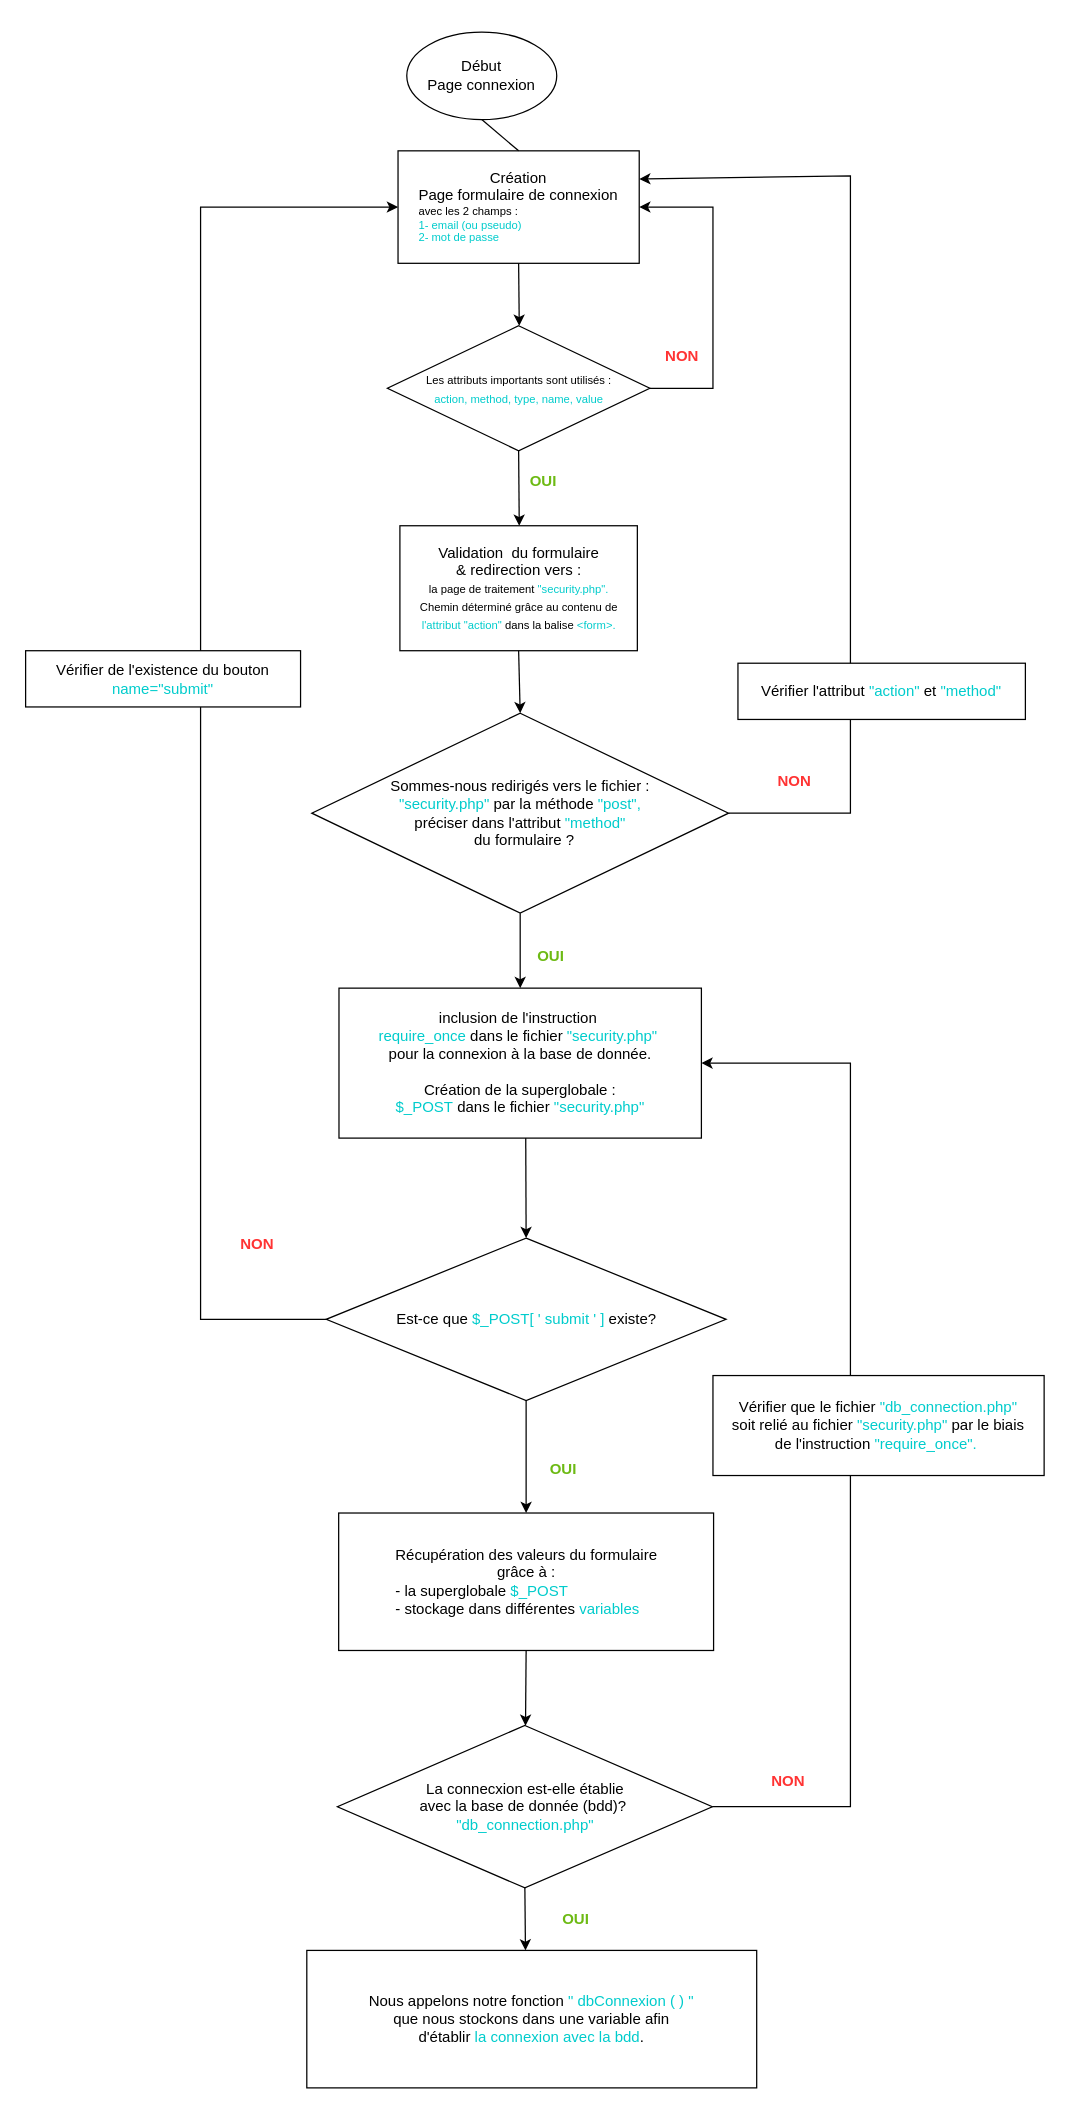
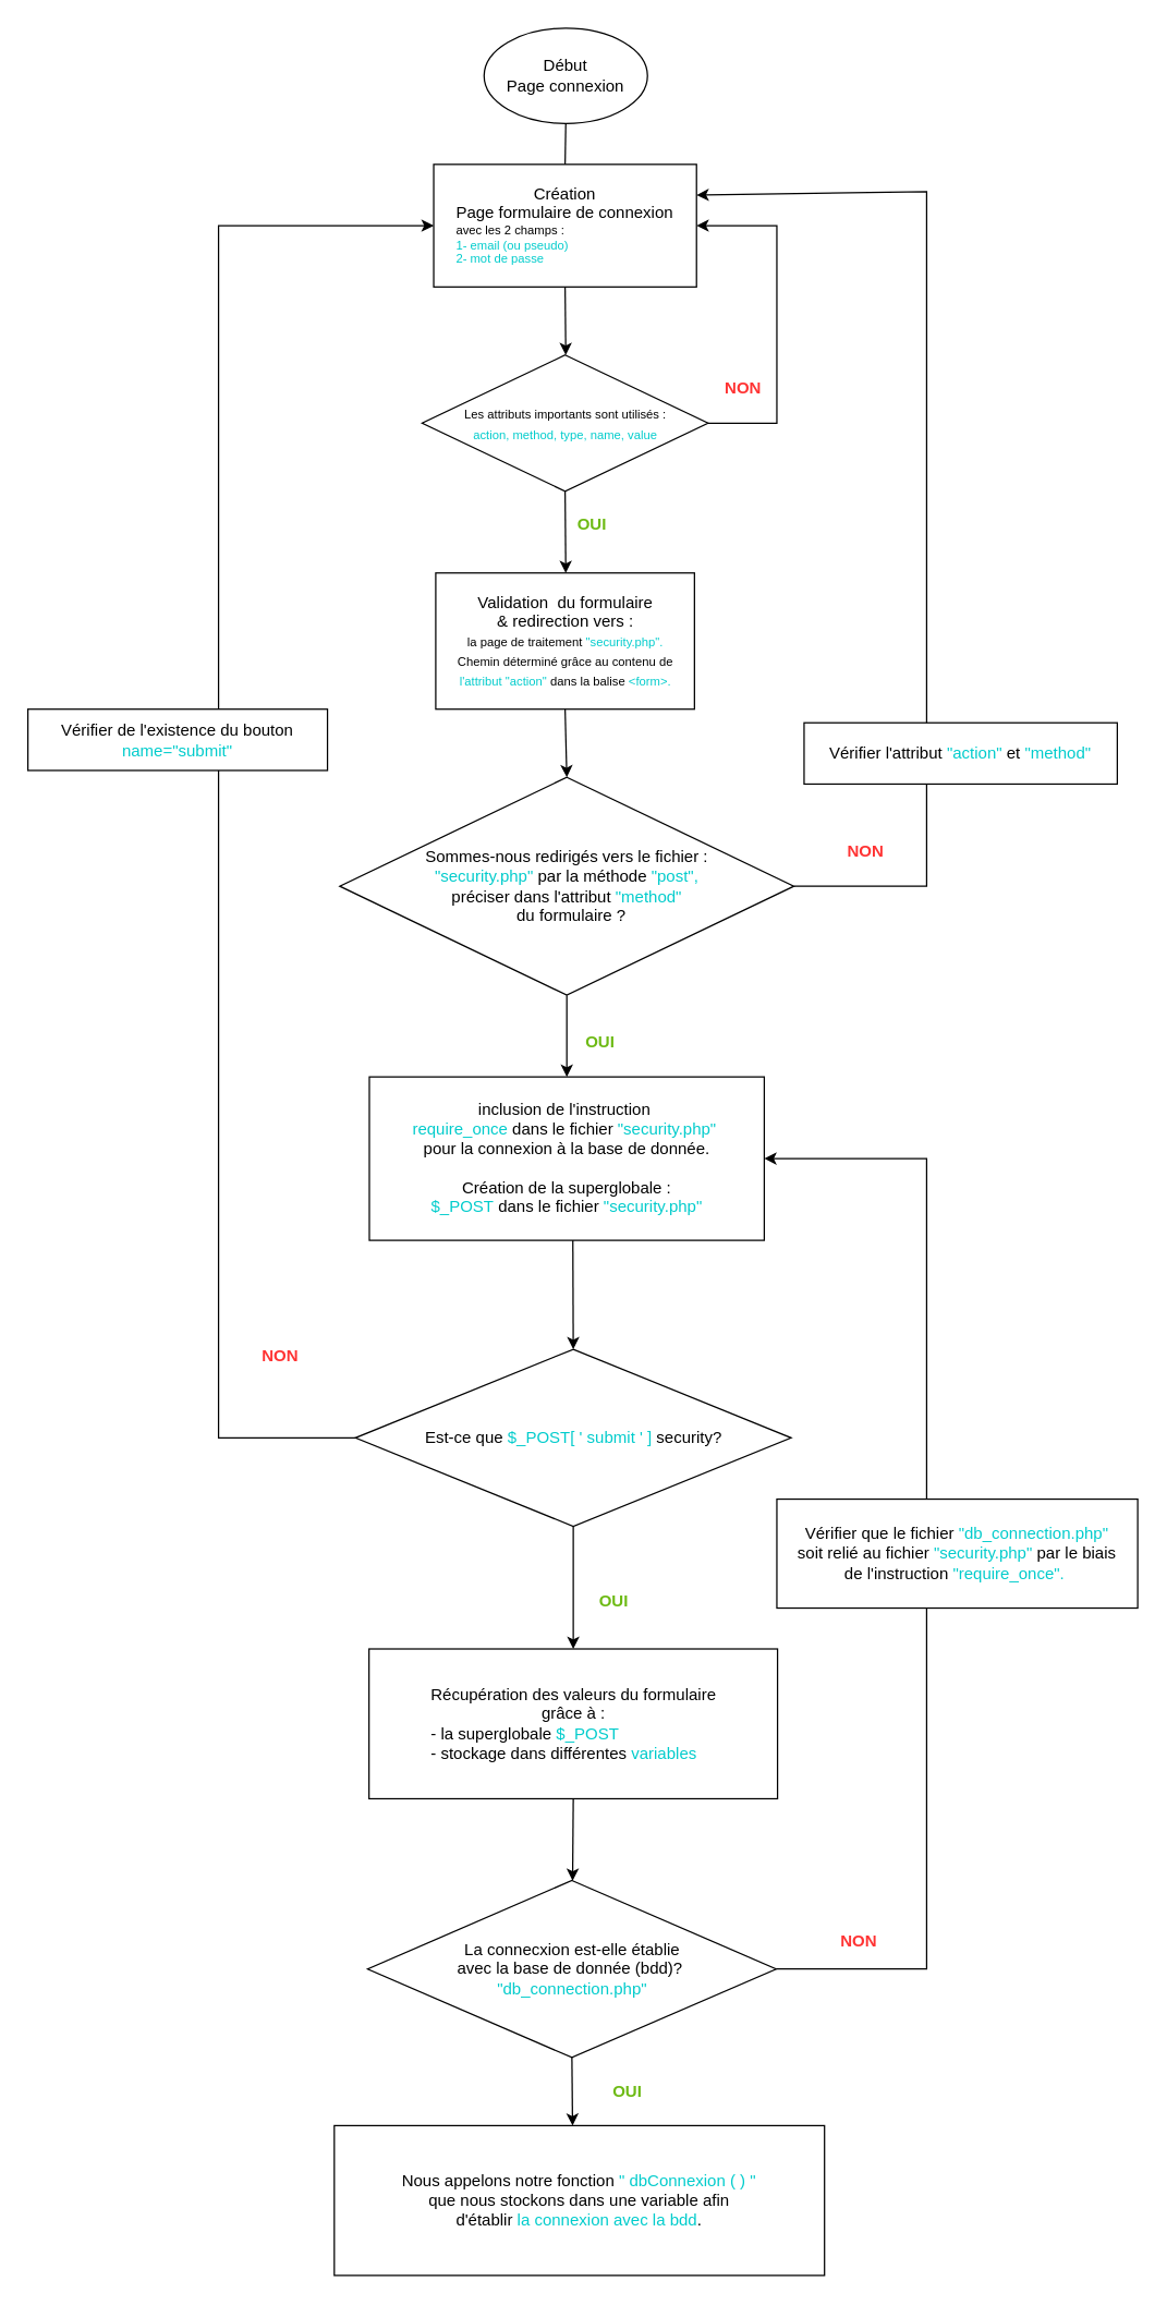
  <mxCell id="0" />
  <mxCell id="1" parent="0" />
- <mxCell id="2" value="Début&lt;br&gt;Page connexion" style="ellipse;whiteSpace=wrap;html=1;" vertex="1" parent="1"><mxGeometry x="325" y="25" width="120" height="70" as="geometry" /></mxCell>
+ <mxCell id="2" value="Début&lt;br&gt;Page connexion" style="ellipse;whiteSpace=wrap;html=1;" vertex="1" parent="1"><mxGeometry x="355" y="20" width="120" height="70" as="geometry" /></mxCell>
  <mxCell id="3" value="Création&lt;br&gt;Page formulaire de connexion&lt;br&gt;&lt;div style=&quot;text-align: left; font-size: 9px;&quot;&gt;&lt;span style=&quot;background-color: initial;&quot;&gt;&lt;font style=&quot;font-size: 9px;&quot;&gt;avec les 2 champs :&amp;nbsp;&lt;/font&gt;&lt;/span&gt;&lt;/div&gt;&lt;span style=&quot;font-size: 9px;&quot;&gt;&lt;font color=&quot;#00cccc&quot; style=&quot;font-size: 9px;&quot;&gt;&lt;div style=&quot;text-align: left;&quot;&gt;&lt;span style=&quot;background-color: initial;&quot;&gt;&lt;font style=&quot;font-size: 9px;&quot;&gt;1- email (ou pseudo)&lt;/font&gt;&lt;/span&gt;&lt;/div&gt;&lt;font style=&quot;font-size: 9px;&quot;&gt;&lt;div style=&quot;text-align: left;&quot;&gt;&lt;span style=&quot;background-color: initial;&quot;&gt;&lt;font style=&quot;font-size: 9px;&quot;&gt;2- mot de passe&lt;/font&gt;&lt;/span&gt;&lt;/div&gt;&lt;/font&gt;&lt;/font&gt;&lt;/span&gt;" style="rounded=0;whiteSpace=wrap;html=1;" vertex="1" parent="1"><mxGeometry x="318" y="120" width="193" height="90" as="geometry" /></mxCell>
  <mxCell id="4" value="" style="endArrow=none;html=1;rounded=0;exitX=0.5;exitY=0;exitDx=0;exitDy=0;entryX=0.5;entryY=1;entryDx=0;entryDy=0;" edge="1" parent="1" source="3" target="2"><mxGeometry width="50" height="50" relative="1" as="geometry"><mxPoint x="380" y="210" as="sourcePoint" /><mxPoint x="410" y="90" as="targetPoint" /></mxGeometry></mxCell>
  <mxCell id="5" value="" style="endArrow=classic;html=1;rounded=0;exitX=0.5;exitY=1;exitDx=0;exitDy=0;" edge="1" parent="1" source="3"><mxGeometry width="50" height="50" relative="1" as="geometry"><mxPoint x="380" y="210" as="sourcePoint" /><mxPoint x="415" y="260" as="targetPoint" /></mxGeometry></mxCell>
  <mxCell id="6" value="&lt;font style=&quot;font-size: 9px;&quot;&gt;Les attributs importants sont utilisés :&lt;br&gt;&lt;font color=&quot;#00cccc&quot;&gt;action, method, type, name, value&lt;/font&gt;&lt;br&gt;&lt;/font&gt;" style="rhombus;whiteSpace=wrap;html=1;" vertex="1" parent="1"><mxGeometry x="309.5" y="260" width="210" height="100" as="geometry" /></mxCell>
  <mxCell id="7" value="" style="endArrow=classic;html=1;rounded=0;exitX=0.5;exitY=1;exitDx=0;exitDy=0;" edge="1" parent="1" source="6"><mxGeometry width="50" height="50" relative="1" as="geometry"><mxPoint x="380" y="400" as="sourcePoint" /><mxPoint x="415" y="420" as="targetPoint" /></mxGeometry></mxCell>
  <mxCell id="8" value="Validation&amp;nbsp; du formulaire&lt;br&gt;&amp;amp; redirection vers :&lt;br&gt;&lt;font style=&quot;font-size: 9px;&quot;&gt;la page de traitement&lt;font color=&quot;#00cccc&quot;&gt; &quot;security.php&quot;.&lt;/font&gt;&lt;br&gt;Chemin déterminé grâce au contenu de&lt;font color=&quot;#00cccc&quot;&gt; l'attribut &quot;action&quot; &lt;/font&gt;dans la balise&lt;font color=&quot;#00cccc&quot;&gt; &amp;lt;form&amp;gt;.&lt;/font&gt;&lt;br&gt;&lt;/font&gt;" style="rounded=0;whiteSpace=wrap;html=1;" vertex="1" parent="1"><mxGeometry x="319.5" y="420" width="190" height="100" as="geometry" /></mxCell>
  <mxCell id="9" value="&lt;b&gt;&lt;font color=&quot;#6dba14&quot;&gt;OUI&lt;/font&gt;&lt;/b&gt;" style="text;html=1;align=center;verticalAlign=middle;resizable=0;points=[];autosize=1;strokeColor=none;fillColor=none;" vertex="1" parent="1"><mxGeometry x="414" y="370" width="40" height="30" as="geometry" /></mxCell>
  <mxCell id="10" value="&lt;b&gt;&lt;font color=&quot;#ff3333&quot;&gt;NON&lt;/font&gt;&lt;/b&gt;" style="text;html=1;align=center;verticalAlign=middle;resizable=0;points=[];autosize=1;strokeColor=none;fillColor=none;" vertex="1" parent="1"><mxGeometry x="519.5" y="270" width="50" height="30" as="geometry" /></mxCell>
  <mxCell id="11" value="" style="endArrow=classic;html=1;rounded=0;entryX=1;entryY=0.5;entryDx=0;entryDy=0;" edge="1" parent="1" target="3"><mxGeometry width="50" height="50" relative="1" as="geometry"><mxPoint x="519.5" y="310" as="sourcePoint" /><mxPoint x="569.5" y="260" as="targetPoint" /><Array as="points"><mxPoint x="570" y="310" /><mxPoint x="570" y="165" /></Array></mxGeometry></mxCell>
  <mxCell id="12" value="Sommes-nous redirigés vers le fichier :&lt;br&gt;&lt;font color=&quot;#00cccc&quot;&gt;&quot;security.php&quot; &lt;/font&gt;par la méthode&lt;font color=&quot;#00cccc&quot;&gt; &quot;post&quot;,&lt;/font&gt;&lt;br&gt;préciser dans l'attribut&lt;font color=&quot;#00cccc&quot;&gt; &quot;method&quot;&lt;br&gt;&amp;nbsp;&amp;nbsp;&lt;/font&gt;du formulaire ?" style="rhombus;whiteSpace=wrap;html=1;" vertex="1" parent="1"><mxGeometry x="249" y="570" width="333.5" height="160" as="geometry" /></mxCell>
  <mxCell id="13" value="" style="endArrow=classic;html=1;rounded=0;exitX=0.5;exitY=1;exitDx=0;exitDy=0;entryX=0.5;entryY=0;entryDx=0;entryDy=0;" edge="1" parent="1" source="8" target="12"><mxGeometry width="50" height="50" relative="1" as="geometry"><mxPoint x="350" y="630" as="sourcePoint" /><mxPoint x="400" y="580" as="targetPoint" /></mxGeometry></mxCell>
  <mxCell id="14" value="" style="endArrow=classic;html=1;rounded=0;exitX=0.5;exitY=1;exitDx=0;exitDy=0;entryX=0.5;entryY=0;entryDx=0;entryDy=0;" edge="1" parent="1" source="12" target="28"><mxGeometry width="50" height="50" relative="1" as="geometry"><mxPoint x="414" y="730" as="sourcePoint" /><mxPoint x="413" y="794" as="targetPoint" /></mxGeometry></mxCell>
  <mxCell id="15" value="" style="endArrow=classic;html=1;rounded=0;exitX=1;exitY=0.5;exitDx=0;exitDy=0;entryX=1;entryY=0.25;entryDx=0;entryDy=0;" edge="1" parent="1" source="12" target="3"><mxGeometry width="50" height="50" relative="1" as="geometry"><mxPoint x="543.5" y="648" as="sourcePoint" /><mxPoint x="510" y="480" as="targetPoint" /><Array as="points"><mxPoint x="680" y="650" /><mxPoint x="680" y="140" /></Array></mxGeometry></mxCell>
  <mxCell id="16" value="&lt;b&gt;&lt;font color=&quot;#ff3333&quot;&gt;NON&lt;/font&gt;&lt;/b&gt;" style="text;html=1;align=center;verticalAlign=middle;resizable=0;points=[];autosize=1;strokeColor=none;fillColor=none;" vertex="1" parent="1"><mxGeometry x="610" y="610" width="50" height="30" as="geometry" /></mxCell>
  <mxCell id="17" value="&lt;b&gt;&lt;font color=&quot;#6dba14&quot;&gt;OUI&lt;/font&gt;&lt;/b&gt;" style="text;html=1;align=center;verticalAlign=middle;resizable=0;points=[];autosize=1;strokeColor=none;fillColor=none;" vertex="1" parent="1"><mxGeometry x="420" y="750" width="40" height="30" as="geometry" /></mxCell>
  <mxCell id="18" value="&lt;font style=&quot;font-size: 12px;&quot;&gt;Vérifier l'attribut &lt;font color=&quot;#00cccc&quot;&gt;&quot;action&quot;&lt;/font&gt; et &lt;font color=&quot;#00cccc&quot;&gt;&quot;method&quot;&lt;/font&gt;&lt;/font&gt;" style="rounded=0;whiteSpace=wrap;html=1;" vertex="1" parent="1"><mxGeometry x="590" y="530" width="230" height="45" as="geometry" /></mxCell>
- <mxCell id="19" value="Est-ce que &lt;font color=&quot;#00cccc&quot;&gt;$_POST[ ' submit ' ]&lt;/font&gt; existe?" style="rhombus;whiteSpace=wrap;html=1;" vertex="1" parent="1"><mxGeometry x="260.5" y="990" width="320" height="130" as="geometry" /></mxCell>
+ <mxCell id="19" value="Est-ce que &lt;font color=&quot;#00cccc&quot;&gt;$_POST[ ' submit ' ]&lt;/font&gt; security?" style="rhombus;whiteSpace=wrap;html=1;" vertex="1" parent="1"><mxGeometry x="260.5" y="990" width="320" height="130" as="geometry" /></mxCell>
  <mxCell id="20" value="" style="endArrow=classic;html=1;rounded=0;entryX=0;entryY=0.5;entryDx=0;entryDy=0;exitX=0;exitY=0.5;exitDx=0;exitDy=0;" edge="1" parent="1" source="19" target="3"><mxGeometry width="50" height="50" relative="1" as="geometry"><mxPoint x="260" y="950" as="sourcePoint" /><mxPoint x="130" y="510" as="targetPoint" /><Array as="points"><mxPoint x="160" y="1055" /><mxPoint x="160" y="165" /></Array></mxGeometry></mxCell>
  <mxCell id="21" value="&lt;font style=&quot;font-size: 12px;&quot;&gt;Vérifier de l'existence du bouton &lt;font style=&quot;font-size: 12px;&quot; color=&quot;#00cccc&quot;&gt;name=&quot;submit&quot;&lt;/font&gt;&lt;/font&gt;" style="rounded=0;whiteSpace=wrap;html=1;" vertex="1" parent="1"><mxGeometry x="20" y="520" width="220" height="45" as="geometry" /></mxCell>
  <mxCell id="22" value="&lt;b&gt;&lt;font color=&quot;#ff3333&quot;&gt;NON&lt;/font&gt;&lt;/b&gt;" style="text;html=1;align=center;verticalAlign=middle;resizable=0;points=[];autosize=1;strokeColor=none;fillColor=none;" vertex="1" parent="1"><mxGeometry x="180" y="980" width="50" height="30" as="geometry" /></mxCell>
  <mxCell id="23" value="" style="endArrow=classic;html=1;rounded=0;entryX=0.5;entryY=0;entryDx=0;entryDy=0;" edge="1" parent="1" target="19"><mxGeometry width="50" height="50" relative="1" as="geometry"><mxPoint x="420" y="860" as="sourcePoint" /><mxPoint x="290" y="850" as="targetPoint" /></mxGeometry></mxCell>
  <mxCell id="24" value="&lt;b&gt;&lt;font color=&quot;#6dba14&quot;&gt;OUI&lt;/font&gt;&lt;/b&gt;" style="text;html=1;align=center;verticalAlign=middle;resizable=0;points=[];autosize=1;strokeColor=none;fillColor=none;" vertex="1" parent="1"><mxGeometry x="430" y="1160" width="40" height="30" as="geometry" /></mxCell>
  <mxCell id="25" value="" style="endArrow=classic;html=1;rounded=0;exitX=0.5;exitY=1;exitDx=0;exitDy=0;entryX=0.5;entryY=0;entryDx=0;entryDy=0;" edge="1" parent="1" source="19" target="26"><mxGeometry width="50" height="50" relative="1" as="geometry"><mxPoint x="230" y="1080" as="sourcePoint" /><mxPoint x="420" y="1230" as="targetPoint" /></mxGeometry></mxCell>
  <mxCell id="26" value="Récupération des valeurs du formulaire&lt;br&gt;grâce à :&lt;br&gt;&lt;div style=&quot;text-align: left;&quot;&gt;&lt;span style=&quot;background-color: initial;&quot;&gt;- la superglobale&amp;nbsp;&lt;/span&gt;&lt;font style=&quot;background-color: initial; border-color: var(--border-color);&quot; color=&quot;#00cccc&quot;&gt;$_POST&lt;/font&gt;&lt;/div&gt;&lt;font style=&quot;border-color: var(--border-color);&quot;&gt;&lt;div style=&quot;text-align: left;&quot;&gt;&lt;font style=&quot;background-color: initial; border-color: var(--border-color);&quot;&gt;- stockage dans différentes&lt;/font&gt;&lt;font style=&quot;background-color: initial; border-color: var(--border-color);&quot; color=&quot;#00cccc&quot;&gt; variables&lt;/font&gt;&lt;/div&gt;&lt;/font&gt;" style="rounded=0;whiteSpace=wrap;html=1;" vertex="1" parent="1"><mxGeometry x="270.5" y="1210" width="300" height="110" as="geometry" /></mxCell>
  <mxCell id="27" value="La connecxion est-elle établie&lt;br&gt;avec la base de donnée (bdd)?&amp;nbsp;&lt;br&gt;&lt;font color=&quot;#00cccc&quot;&gt;&quot;db_connection.php&quot;&lt;/font&gt;" style="rhombus;whiteSpace=wrap;html=1;" vertex="1" parent="1"><mxGeometry x="269.5" y="1380" width="300" height="130" as="geometry" /></mxCell>
  <mxCell id="28" value="inclusion de l'instruction&amp;nbsp;&lt;br&gt;&lt;font color=&quot;#00cccc&quot;&gt;require_once&amp;nbsp;&lt;/font&gt;dans le fichier &lt;font color=&quot;#00cccc&quot;&gt;&quot;security.php&quot;&lt;/font&gt;&amp;nbsp; &lt;br&gt;pour la connexion à la base de donnée.&lt;br&gt;&lt;br&gt;Création de la superglobale :&lt;br style=&quot;border-color: var(--border-color);&quot;&gt;&lt;font style=&quot;border-color: var(--border-color);&quot; color=&quot;#00cccc&quot;&gt;$_POST&amp;nbsp;&lt;/font&gt;dans le fichier&lt;font style=&quot;border-color: var(--border-color);&quot; color=&quot;#00cccc&quot;&gt;&amp;nbsp;&quot;security.php&quot;&lt;/font&gt;" style="rounded=0;whiteSpace=wrap;html=1;" vertex="1" parent="1"><mxGeometry x="270.75" y="790" width="290" height="120" as="geometry" /></mxCell>
  <mxCell id="29" value="Nous appelons notre fonction &lt;font color=&quot;#00cccc&quot;&gt;&quot; dbConnexion ( ) &quot;&lt;br&gt;&lt;/font&gt;que nous stockons dans une variable afin&lt;br&gt;d'établir&lt;font color=&quot;#00cccc&quot;&gt; la connexion avec la bdd&lt;/font&gt;." style="rounded=0;whiteSpace=wrap;html=1;" vertex="1" parent="1"><mxGeometry x="245" y="1560" width="360" height="110" as="geometry" /></mxCell>
  <mxCell id="30" value="" style="endArrow=classic;html=1;rounded=0;exitX=0.5;exitY=1;exitDx=0;exitDy=0;" edge="1" parent="1" source="26" target="27"><mxGeometry width="50" height="50" relative="1" as="geometry"><mxPoint x="290" y="1530" as="sourcePoint" /><mxPoint x="340" y="1480" as="targetPoint" /></mxGeometry></mxCell>
  <mxCell id="31" value="" style="endArrow=classic;html=1;rounded=0;exitX=0.5;exitY=1;exitDx=0;exitDy=0;entryX=0.486;entryY=0;entryDx=0;entryDy=0;entryPerimeter=0;" edge="1" parent="1" source="27" target="29"><mxGeometry width="50" height="50" relative="1" as="geometry"><mxPoint x="290" y="1530" as="sourcePoint" /><mxPoint x="340" y="1480" as="targetPoint" /></mxGeometry></mxCell>
  <mxCell id="32" value="&lt;b&gt;&lt;font color=&quot;#6dba14&quot;&gt;OUI&lt;/font&gt;&lt;/b&gt;" style="text;html=1;align=center;verticalAlign=middle;resizable=0;points=[];autosize=1;strokeColor=none;fillColor=none;" vertex="1" parent="1"><mxGeometry x="440" y="1520" width="40" height="30" as="geometry" /></mxCell>
  <mxCell id="33" value="" style="endArrow=classic;html=1;rounded=0;exitX=1;exitY=0.5;exitDx=0;exitDy=0;entryX=1;entryY=0.5;entryDx=0;entryDy=0;" edge="1" parent="1" source="27" target="28"><mxGeometry width="50" height="50" relative="1" as="geometry"><mxPoint x="310" y="1290" as="sourcePoint" /><mxPoint x="700" y="1170" as="targetPoint" /><Array as="points"><mxPoint x="680" y="1445" /><mxPoint x="680" y="850" /></Array></mxGeometry></mxCell>
  <mxCell id="34" value="&lt;b&gt;&lt;font color=&quot;#ff3333&quot;&gt;NON&lt;/font&gt;&lt;/b&gt;" style="text;html=1;align=center;verticalAlign=middle;resizable=0;points=[];autosize=1;strokeColor=none;fillColor=none;" vertex="1" parent="1"><mxGeometry x="605" y="1410" width="50" height="30" as="geometry" /></mxCell>
  <mxCell id="35" value="&lt;font style=&quot;font-size: 12px;&quot;&gt;Vérifier que le fichier&amp;nbsp;&lt;font color=&quot;#00cccc&quot;&gt;&quot;db_connection.php&quot;&lt;br&gt;&lt;/font&gt;soit relié au fichier&lt;font color=&quot;#00cccc&quot;&gt; &quot;security.php&quot;&amp;nbsp;&lt;/font&gt;par le biais&lt;br&gt;de l'instruction&amp;nbsp;&lt;font color=&quot;#00cccc&quot;&gt;&quot;require_once&quot;.&lt;/font&gt;&amp;nbsp;&lt;/font&gt;" style="rounded=0;whiteSpace=wrap;html=1;" vertex="1" parent="1"><mxGeometry x="570" y="1100" width="265" height="80" as="geometry" /></mxCell>
